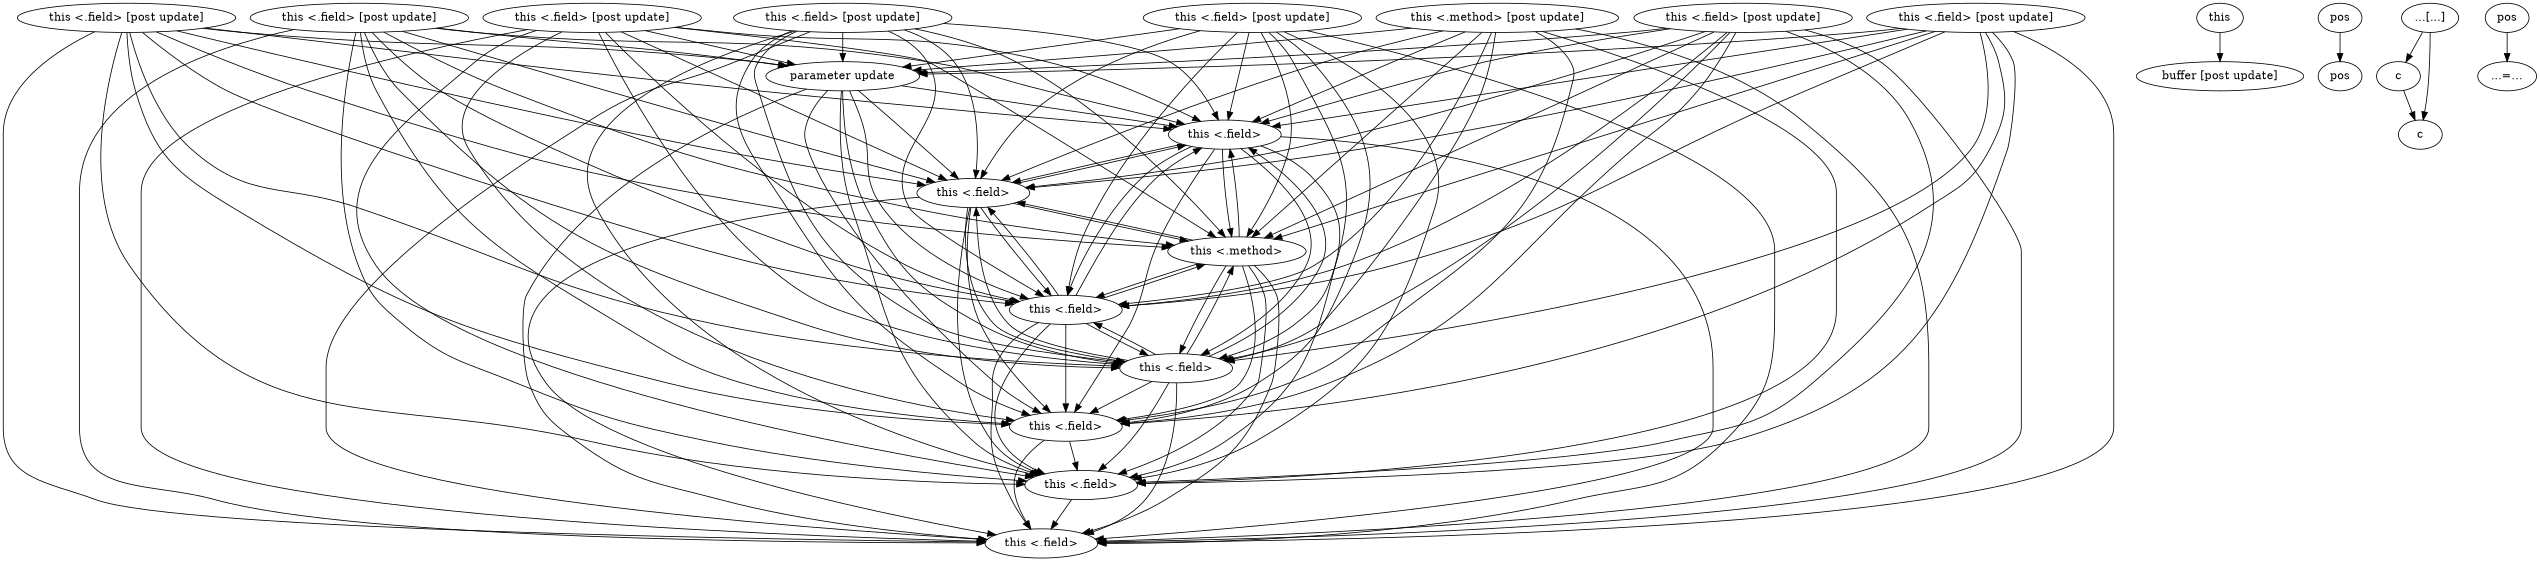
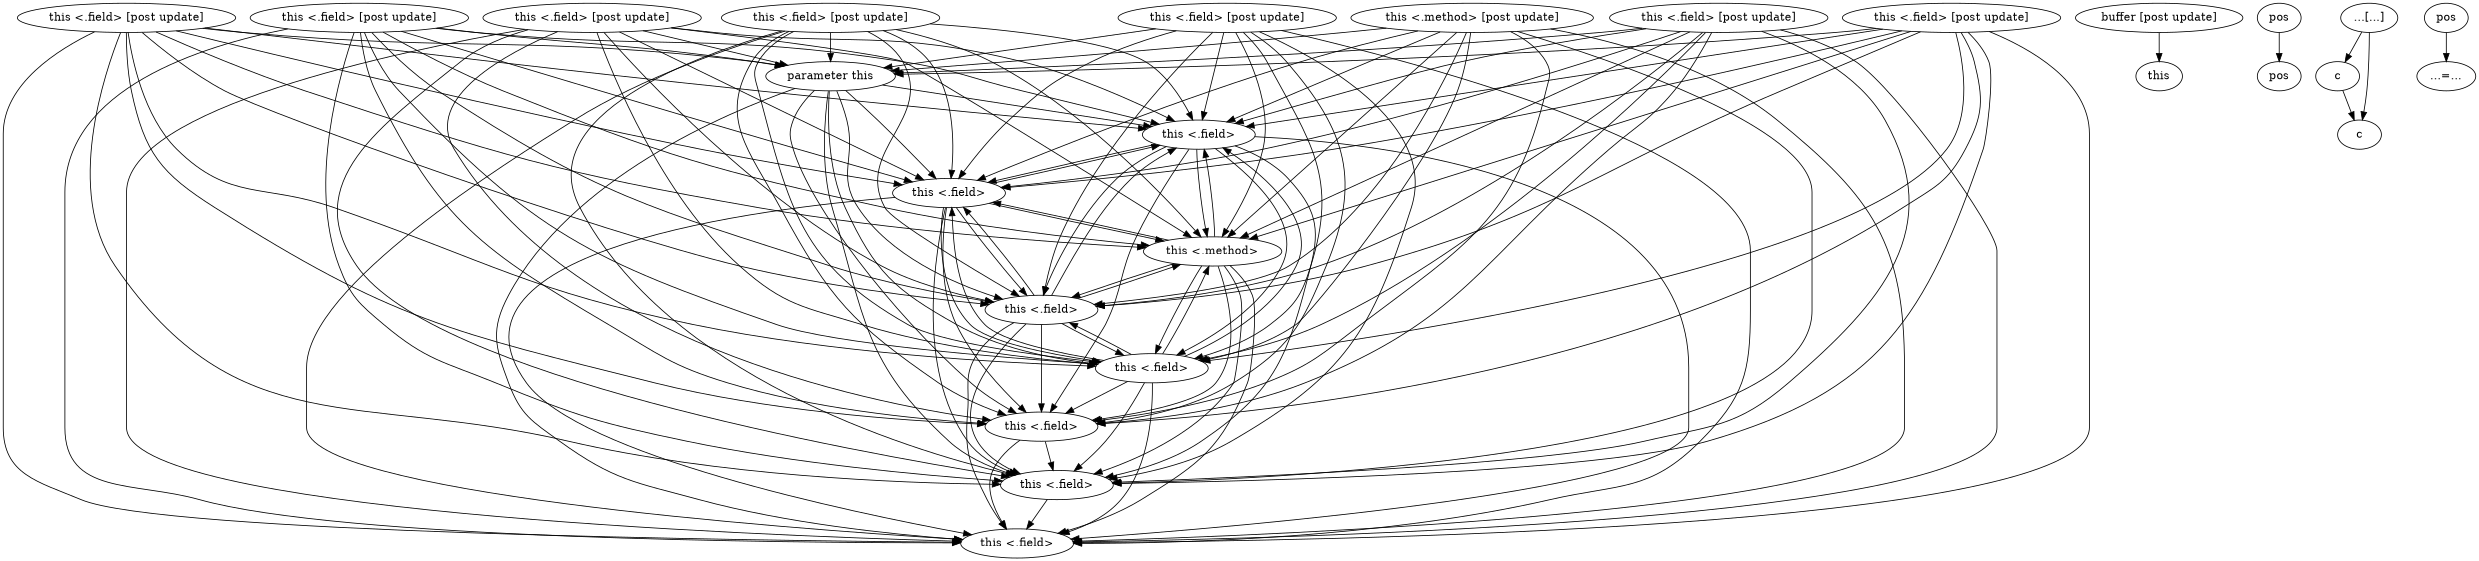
  digraph {
    compound=true
-   n1 [label="parameter update"]
+   n1 [label="parameter this"]
    n2 [label="this <.field>"]
    n3 [label="this <.field>"]
    n4 [label="this <.field>"]
    n5 [label="this <.field>"]
    n6 [label="this <.field>"]
    n7 [label="this <.field>"]
    n8 [label="this <.field>"]
    n9 [label="this <.method>"]
    n10 [label="this <.field> [post update]"]
    n11 [label="this <.field> [post update]"]
    n12 [label="this <.field> [post update]"]
    n13 [label="this <.field> [post update]"]
    n14 [label="this <.field> [post update]"]
    n15 [label="this <.field> [post update]"]
    n16 [label="this <.field> [post update]"]
    n17 [label="this <.method> [post update]"]
    n18 [label="buffer [post update]"]
    n19 [label=this]
    n20 [label=pos]
    n21 [label=pos]
    n22 [label="...[...]"]
    n23 [label=c]
    n24 [label=c]
    n25 [label=pos]
    n26 [label="...=..."]
    n1 -> n2
    n1 -> n3
    n1 -> n4
    n1 -> n5
    n1 -> n6
    n1 -> n7
    n1 -> n8
    n2 -> n3
    n2 -> n4
    n2 -> n5
    n2 -> n6
    n2 -> n7
    n2 -> n8
    n2 -> n9
    n3 -> n2
    n3 -> n4
    n3 -> n5
    n3 -> n6
    n3 -> n7
    n3 -> n8
    n3 -> n9
    n4 -> n2
    n4 -> n3
    n4 -> n5
    n4 -> n6
    n4 -> n7
    n4 -> n8
    n4 -> n9
    n5 -> n2
    n5 -> n3
    n5 -> n4
    n5 -> n6
    n5 -> n7
    n5 -> n8
    n5 -> n9
    n6 -> n7
    n6 -> n8
    n8 -> n7
    n9 -> n2
    n9 -> n3
    n9 -> n4
    n9 -> n5
    n9 -> n6
    n9 -> n7
    n9 -> n8
    n10 -> n1
    n10 -> n2
    n10 -> n3
    n10 -> n4
    n10 -> n5
    n10 -> n6
    n10 -> n7
    n10 -> n8
    n10 -> n9
    n11 -> n1
    n11 -> n2
    n11 -> n3
    n11 -> n4
    n11 -> n5
    n11 -> n6
    n11 -> n7
    n11 -> n8
    n11 -> n9
    n12 -> n1
    n12 -> n2
    n12 -> n3
    n12 -> n4
    n12 -> n5
    n12 -> n6
    n12 -> n7
    n12 -> n8
    n12 -> n9
    n13 -> n1
    n13 -> n2
    n13 -> n3
    n13 -> n4
    n13 -> n5
    n13 -> n6
    n13 -> n7
    n13 -> n8
    n13 -> n9
    n14 -> n1
    n14 -> n2
    n14 -> n3
    n14 -> n4
    n14 -> n5
    n14 -> n6
    n14 -> n7
    n14 -> n8
    n14 -> n9
    n15 -> n1
    n15 -> n2
    n15 -> n3
    n15 -> n4
    n15 -> n5
    n15 -> n6
    n15 -> n7
    n15 -> n8
    n15 -> n9
    n16 -> n1
    n16 -> n2
    n16 -> n3
    n16 -> n4
    n16 -> n5
    n16 -> n6
    n16 -> n7
    n16 -> n8
    n16 -> n9
    n17 -> n1
    n17 -> n2
    n17 -> n3
    n17 -> n4
    n17 -> n5
    n17 -> n6
    n17 -> n7
    n17 -> n8
    n17 -> n9
-   n19 -> n18
+   n18 -> n19
    n20 -> n21
    n22 -> n23
    n22 -> n24
    n23 -> n24
    n25 -> n26
  }
